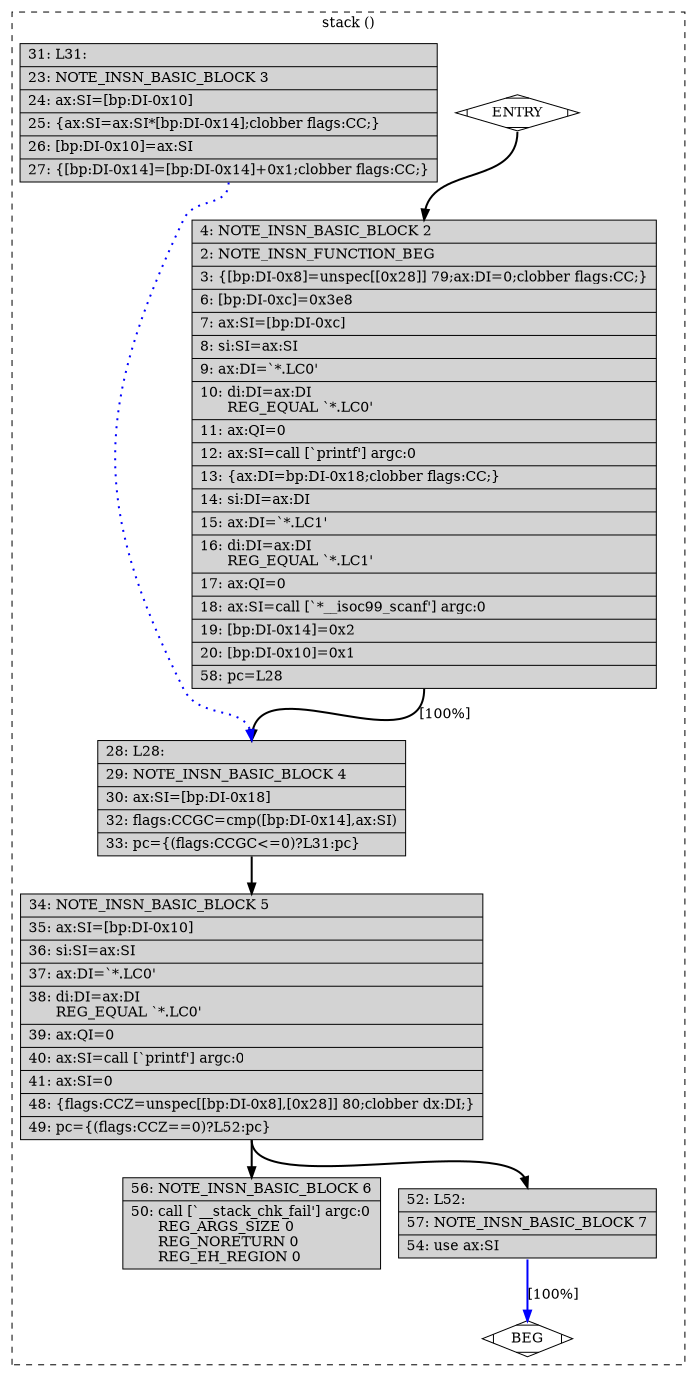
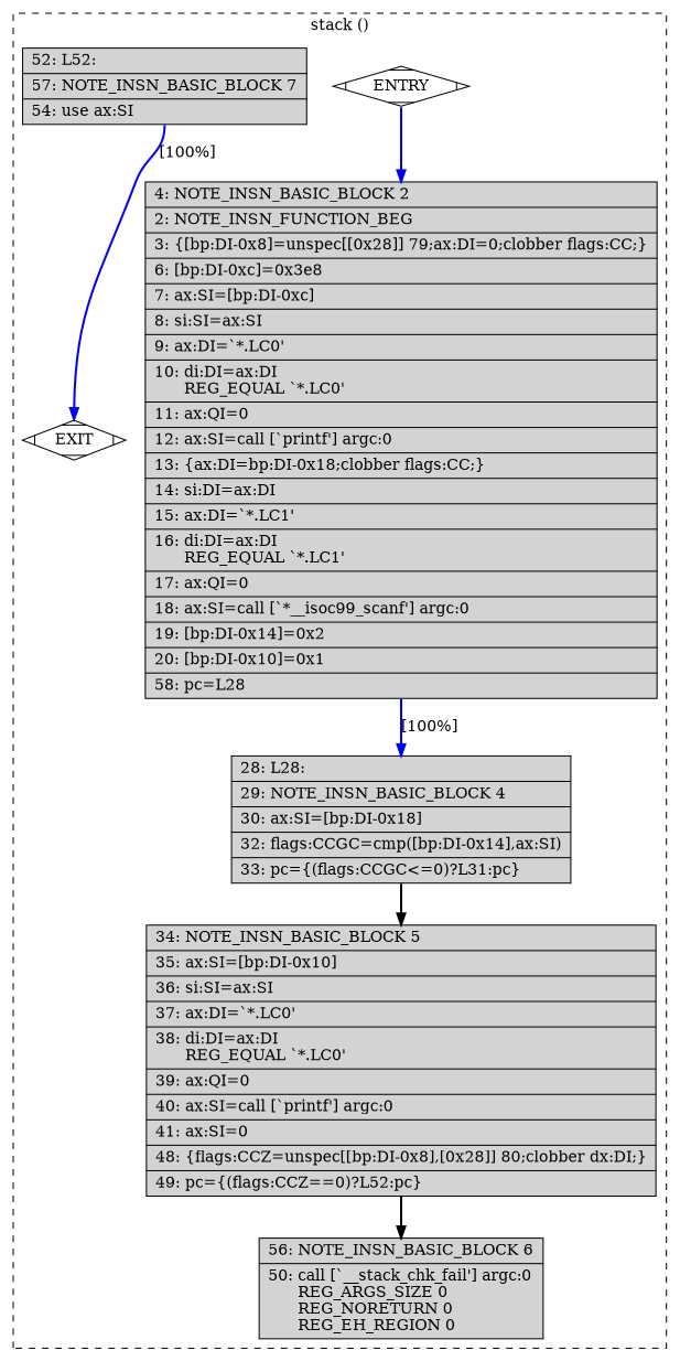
  digraph {
    node [fillcolor=lightgrey shape=record style=filled]
    edge [color=black constraint=true headport=n style="solid,bold" tailport=s weight=100]
    n1 [fillcolor=white label=ENTRY shape=Mdiamond]
    n2 [label="{\ \ \ \ 4:\ NOTE_INSN_BASIC_BLOCK\ 2\l|\ \ \ \ 2:\ NOTE_INSN_FUNCTION_BEG\l|\ \ \ \ 3:\ \{[bp:DI-0x8]=unspec[[0x28]]\ 79;ax:DI=0;clobber\ flags:CC;\}\l|\ \ \ \ 6:\ [bp:DI-0xc]=0x3e8\l|\ \ \ \ 7:\ ax:SI=[bp:DI-0xc]\l|\ \ \ \ 8:\ si:SI=ax:SI\l|\ \ \ \ 9:\ ax:DI=`*.LC0'\l|\ \ \ 10:\ di:DI=ax:DI\l\ \ \ \ \ \ REG_EQUAL\ `*.LC0'\l|\ \ \ 11:\ ax:QI=0\l|\ \ \ 12:\ ax:SI=call\ [`printf']\ argc:0\l|\ \ \ 13:\ \{ax:DI=bp:DI-0x18;clobber\ flags:CC;\}\l|\ \ \ 14:\ si:DI=ax:DI\l|\ \ \ 15:\ ax:DI=`*.LC1'\l|\ \ \ 16:\ di:DI=ax:DI\l\ \ \ \ \ \ REG_EQUAL\ `*.LC1'\l|\ \ \ 17:\ ax:QI=0\l|\ \ \ 18:\ ax:SI=call\ [`*__isoc99_scanf']\ argc:0\l|\ \ \ 19:\ [bp:DI-0x14]=0x2\l|\ \ \ 20:\ [bp:DI-0x10]=0x1\l|\ \ \ 58:\ pc=L28\l}"]
-   n3 [fillcolor=white label=BEG shape=Mdiamond]
+   n3 [fillcolor=white label=EXIT shape=Mdiamond]
    n4 [label="{\ \ \ 28:\ L28:\l|\ \ \ 29:\ NOTE_INSN_BASIC_BLOCK\ 4\l|\ \ \ 30:\ ax:SI=[bp:DI-0x18]\l|\ \ \ 32:\ flags:CCGC=cmp([bp:DI-0x14],ax:SI)\l|\ \ \ 33:\ pc=\{(flags:CCGC\<=0)?L31:pc\}\l}"]
    n5 [label="{\ \ \ 34:\ NOTE_INSN_BASIC_BLOCK\ 5\l|\ \ \ 35:\ ax:SI=[bp:DI-0x10]\l|\ \ \ 36:\ si:SI=ax:SI\l|\ \ \ 37:\ ax:DI=`*.LC0'\l|\ \ \ 38:\ di:DI=ax:DI\l\ \ \ \ \ \ REG_EQUAL\ `*.LC0'\l|\ \ \ 39:\ ax:QI=0\l|\ \ \ 40:\ ax:SI=call\ [`printf']\ argc:0\l|\ \ \ 41:\ ax:SI=0\l|\ \ \ 48:\ \{flags:CCZ=unspec[[bp:DI-0x8],[0x28]]\ 80;clobber\ dx:DI;\}\l|\ \ \ 49:\ pc=\{(flags:CCZ==0)?L52:pc\}\l}"]
-   n6 [label="{\ \ \ 31:\ L31:\l|\ \ \ 23:\ NOTE_INSN_BASIC_BLOCK\ 3\l|\ \ \ 24:\ ax:SI=[bp:DI-0x10]\l|\ \ \ 25:\ \{ax:SI=ax:SI*[bp:DI-0x14];clobber\ flags:CC;\}\l|\ \ \ 26:\ [bp:DI-0x10]=ax:SI\l|\ \ \ 27:\ \{[bp:DI-0x14]=[bp:DI-0x14]+0x1;clobber\ flags:CC;\}\l}"]
    n7 [label="{\ \ \ 56:\ NOTE_INSN_BASIC_BLOCK\ 6\l|\ \ \ 50:\ call\ [`__stack_chk_fail']\ argc:0\l\ \ \ \ \ \ REG_ARGS_SIZE\ 0\l\ \ \ \ \ \ REG_NORETURN\ 0\l\ \ \ \ \ \ REG_EH_REGION\ 0\l}"]
    n8 [label="{\ \ \ 52:\ L52:\l|\ \ \ 57:\ NOTE_INSN_BASIC_BLOCK\ 7\l|\ \ \ 54:\ use\ ax:SI\l}"]
    subgraph cluster_1 {
      color=black
      label="stack ()"
      style=dashed
      n1
      n2
      n3
      n4
      n5
-     n6
      n7
      n8
    }
-   n1 -> n2
+   n1 -> n2 [color=blue]
    n1 -> n3 [style=invis color="" weight=""]
-   n2 -> n4 [label="[100%]" weight=10]
+   n2 -> n4 [color=blue label="[100%]" weight=10]
    n4 -> n5
    n5 -> n7
-   n5 -> n8 [weight=10]
-   n6 -> n4 [color=blue constraint=false style="dotted,bold" weight=10]
    n8 -> n3 [color=blue label="[100%]"]
  }
